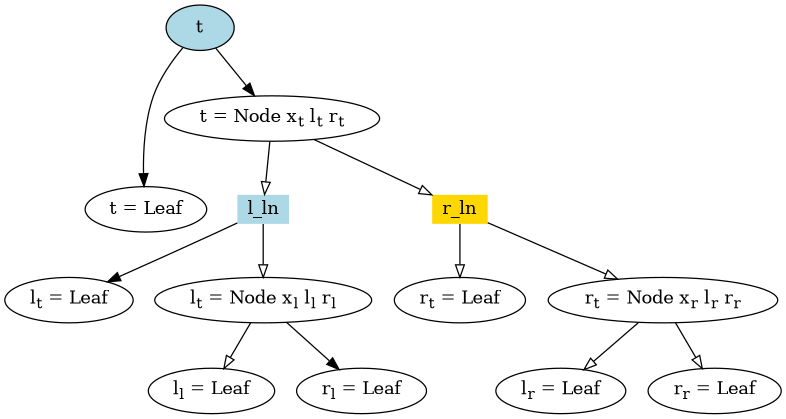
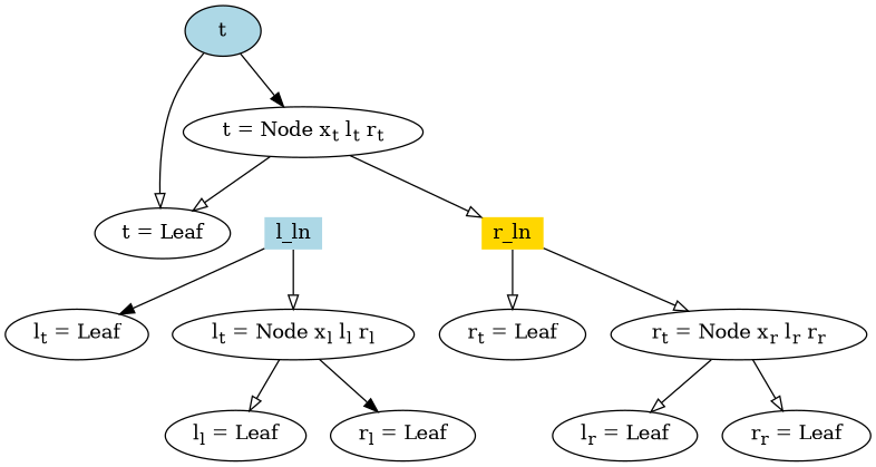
  digraph {
    fontname="DejaVu Serif"
    node [fontname="DejaVu Serif"]
    edge [arrowhead=onormal fontname="DejaVu Serif"]
    n1 [fillcolor=lightblue label=t style=filled]
    n2 [label=<t = Leaf>]
    n3 [label=<t = Node x<SUB>t</SUB> l<SUB>t</SUB> r<SUB>t</SUB>>]
    l_ln [fillcolor=lightblue fixedsize=false height=0 shape=none style=filled width=0]
    r_ln [fillcolor=gold fixedsize=false height=0 shape=none style=filled width=0]
    n6 [label=<l<SUB>t</SUB> = Leaf>]
    n7 [label=<l<SUB>t</SUB> = Node x<SUB>l</SUB> l<SUB>l</SUB> r<SUB>l</SUB>>]
    n8 [label=<r<SUB>t</SUB> = Leaf>]
    n9 [label=<r<SUB>t</SUB> = Node x<SUB>r</SUB> l<SUB>r</SUB> r<SUB>r</SUB>>]
    n10 [label=<l<SUB>l</SUB> = Leaf>]
    n11 [label=<r<SUB>l</SUB> = Leaf>]
    n12 [label=<l<SUB>r</SUB> = Leaf>]
    n13 [label=<r<SUB>r</SUB> = Leaf>]
-   n1 -> n2 [arrowhead=normal]
+   n1 -> n2
    n1 -> n3 [arrowhead=normal]
-   n3 -> l_ln
+   n3 -> n2
    n3 -> r_ln
    l_ln -> n6 [arrowhead=normal]
    l_ln -> n7
    r_ln -> n8
    r_ln -> n9
    n7 -> n10
    n7 -> n11 [arrowhead=normal]
    n9 -> n12
    n9 -> n13
  }
